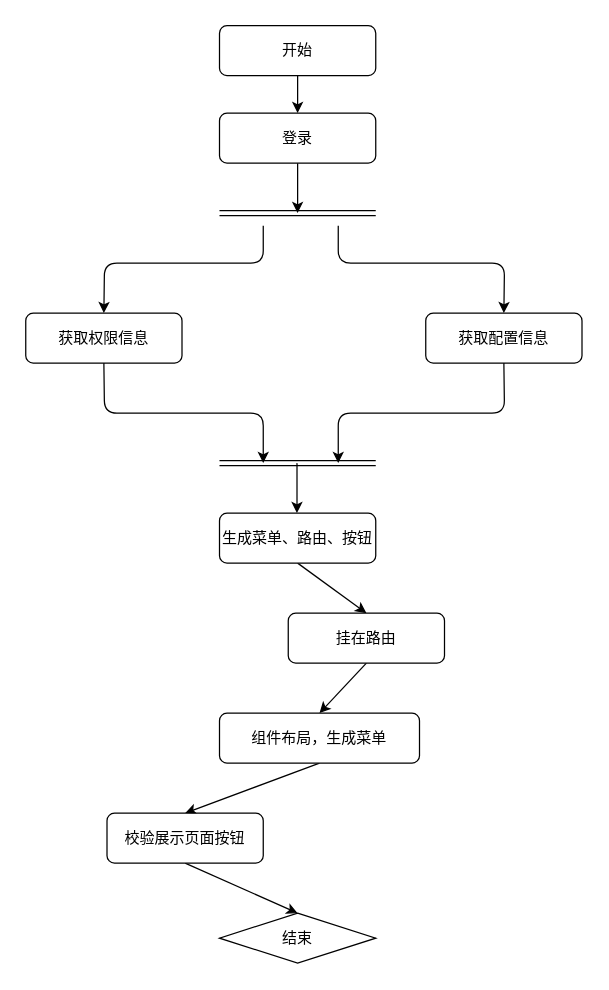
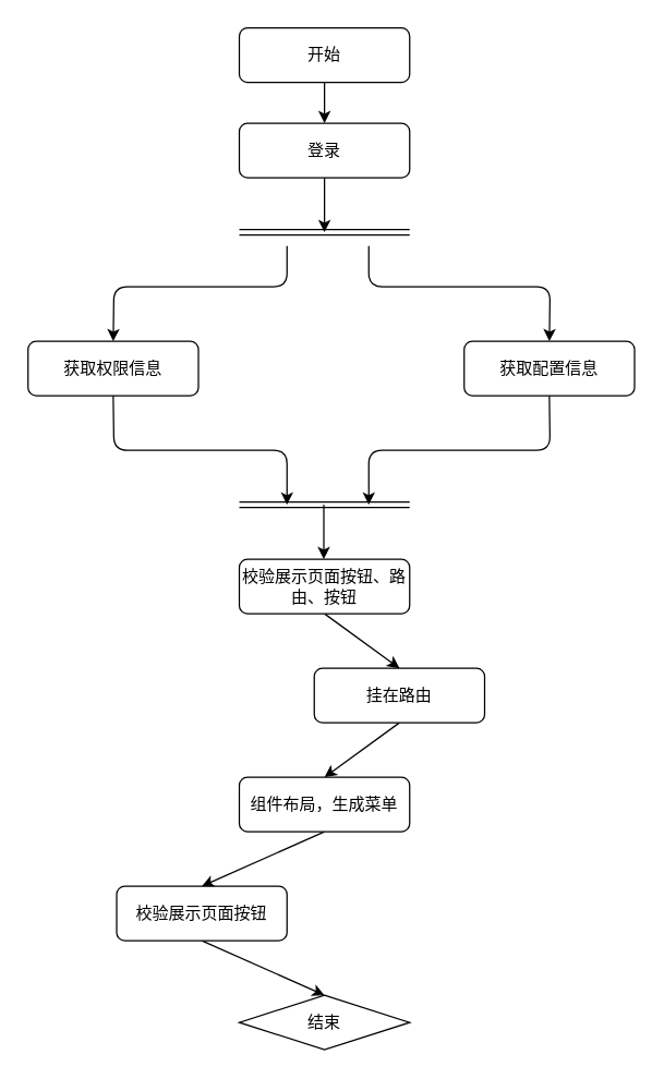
  <mxCell id="0" />
  <mxCell id="1" parent="0" />
  <mxCell id="2" style="edgeStyle=none;html=1;exitX=0.5;exitY=1;exitDx=0;exitDy=0;entryX=0.5;entryY=0;entryDx=0;entryDy=0;" edge="1" parent="1" source="3" target="5"><mxGeometry relative="1" as="geometry" /></mxCell>
  <mxCell id="3" value="开始" style="rounded=1;whiteSpace=wrap;html=1;" vertex="1" parent="1"><mxGeometry x="175" y="20" width="125" height="40" as="geometry" /></mxCell>
  <mxCell id="4" style="edgeStyle=none;html=1;exitX=0.5;exitY=1;exitDx=0;exitDy=0;" edge="1" parent="1" source="5"><mxGeometry relative="1" as="geometry"><mxPoint x="237.474" y="170" as="targetPoint" /></mxGeometry></mxCell>
  <mxCell id="5" value="登录" style="rounded=1;whiteSpace=wrap;html=1;" vertex="1" parent="1"><mxGeometry x="175" y="90" width="125" height="40" as="geometry" /></mxCell>
  <mxCell id="6" value="" style="shape=link;html=1;" edge="1" parent="1"><mxGeometry width="100" relative="1" as="geometry"><mxPoint x="175" y="170" as="sourcePoint" /><mxPoint x="300" y="170" as="targetPoint" /></mxGeometry></mxCell>
  <mxCell id="7" value="获取权限信息" style="rounded=1;whiteSpace=wrap;html=1;" vertex="1" parent="1"><mxGeometry x="20" y="250" width="125" height="40" as="geometry" /></mxCell>
  <mxCell id="8" value="获取配置信息" style="rounded=1;whiteSpace=wrap;html=1;" vertex="1" parent="1"><mxGeometry x="340" y="250" width="125" height="40" as="geometry" /></mxCell>
  <mxCell id="9" value="" style="shape=link;html=1;" edge="1" parent="1"><mxGeometry width="100" relative="1" as="geometry"><mxPoint x="175" y="370" as="sourcePoint" /><mxPoint x="300" y="370" as="targetPoint" /></mxGeometry></mxCell>
  <mxCell id="10" style="edgeStyle=none;html=1;exitX=0.5;exitY=1;exitDx=0;exitDy=0;entryX=0.5;entryY=0;entryDx=0;entryDy=0;" edge="1" parent="1" source="11" target="18"><mxGeometry relative="1" as="geometry" /></mxCell>
- <mxCell id="11" value="生成菜单、路由、按钮" style="rounded=1;whiteSpace=wrap;html=1;" vertex="1" parent="1"><mxGeometry x="175" y="410" width="125" height="40" as="geometry" /></mxCell>
+ <mxCell id="11" value="校验展示页面按钮、路由、按钮" style="rounded=1;whiteSpace=wrap;html=1;" vertex="1" parent="1"><mxGeometry x="175" y="410" width="125" height="40" as="geometry" /></mxCell>
  <mxCell id="12" value="" style="endArrow=classic;html=1;entryX=0.5;entryY=0;entryDx=0;entryDy=0;" edge="1" parent="1" target="7"><mxGeometry width="50" height="50" relative="1" as="geometry"><mxPoint x="210" y="180" as="sourcePoint" /><mxPoint x="430" y="410" as="targetPoint" /><Array as="points"><mxPoint x="210" y="210" /><mxPoint x="83" y="210" /></Array></mxGeometry></mxCell>
  <mxCell id="13" value="" style="endArrow=classic;html=1;entryX=0.5;entryY=0;entryDx=0;entryDy=0;" edge="1" parent="1" target="8"><mxGeometry width="50" height="50" relative="1" as="geometry"><mxPoint x="270" y="180" as="sourcePoint" /><mxPoint x="92.5" y="260" as="targetPoint" /><Array as="points"><mxPoint x="270" y="210" /><mxPoint x="403" y="210" /></Array></mxGeometry></mxCell>
  <mxCell id="14" value="" style="endArrow=classic;html=1;exitX=0.5;exitY=1;exitDx=0;exitDy=0;" edge="1" parent="1" source="7"><mxGeometry width="50" height="50" relative="1" as="geometry"><mxPoint x="80" y="300" as="sourcePoint" /><mxPoint x="210" y="370" as="targetPoint" /><Array as="points"><mxPoint x="83" y="330" /><mxPoint x="210" y="330" /></Array></mxGeometry></mxCell>
  <mxCell id="15" value="" style="endArrow=classic;html=1;exitX=0.5;exitY=1;exitDx=0;exitDy=0;" edge="1" parent="1" source="8"><mxGeometry width="50" height="50" relative="1" as="geometry"><mxPoint x="92.5" y="300" as="sourcePoint" /><mxPoint x="270" y="370" as="targetPoint" /><Array as="points"><mxPoint x="403" y="330" /><mxPoint x="270" y="330" /></Array></mxGeometry></mxCell>
  <mxCell id="16" style="edgeStyle=none;html=1;exitX=0.5;exitY=1;exitDx=0;exitDy=0;" edge="1" parent="1"><mxGeometry relative="1" as="geometry"><mxPoint x="236.974" y="410" as="targetPoint" /><mxPoint x="237" y="370" as="sourcePoint" /></mxGeometry></mxCell>
  <mxCell id="17" style="edgeStyle=none;html=1;exitX=0.5;exitY=1;exitDx=0;exitDy=0;entryX=0.5;entryY=0;entryDx=0;entryDy=0;" edge="1" parent="1" source="18" target="20"><mxGeometry relative="1" as="geometry" /></mxCell>
  <mxCell id="18" value="挂在路由" style="rounded=1;whiteSpace=wrap;html=1;" vertex="1" parent="1"><mxGeometry x="230" y="490" width="125" height="40" as="geometry" /></mxCell>
  <mxCell id="19" style="edgeStyle=none;html=1;exitX=0.5;exitY=1;exitDx=0;exitDy=0;entryX=0.5;entryY=0;entryDx=0;entryDy=0;" edge="1" parent="1" source="20" target="22"><mxGeometry relative="1" as="geometry" /></mxCell>
- <mxCell id="20" value="组件布局，生成菜单" style="rounded=1;whiteSpace=wrap;html=1;" vertex="1" parent="1"><mxGeometry x="175" y="570" width="160" height="40" as="geometry" /></mxCell>
+ <mxCell id="20" value="组件布局，生成菜单" style="rounded=1;whiteSpace=wrap;html=1;" vertex="1" parent="1"><mxGeometry x="175" y="570" width="125" height="40" as="geometry" /></mxCell>
  <mxCell id="21" style="edgeStyle=none;html=1;exitX=0.5;exitY=1;exitDx=0;exitDy=0;entryX=0.5;entryY=0;entryDx=0;entryDy=0;" edge="1" parent="1" source="22" target="23"><mxGeometry relative="1" as="geometry" /></mxCell>
  <mxCell id="22" value="校验展示页面按钮" style="rounded=1;whiteSpace=wrap;html=1;" vertex="1" parent="1"><mxGeometry x="85" y="650" width="125" height="40" as="geometry" /></mxCell>
  <mxCell id="23" value="结束" style="rhombus;whiteSpace=wrap;html=1;" vertex="1" parent="1"><mxGeometry x="175" y="730" width="125" height="40" as="geometry" /></mxCell>
